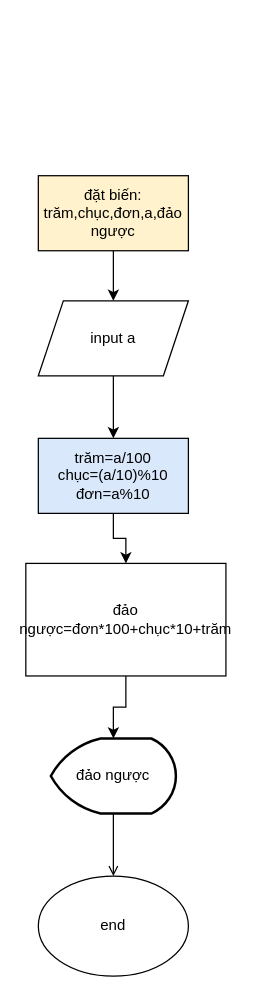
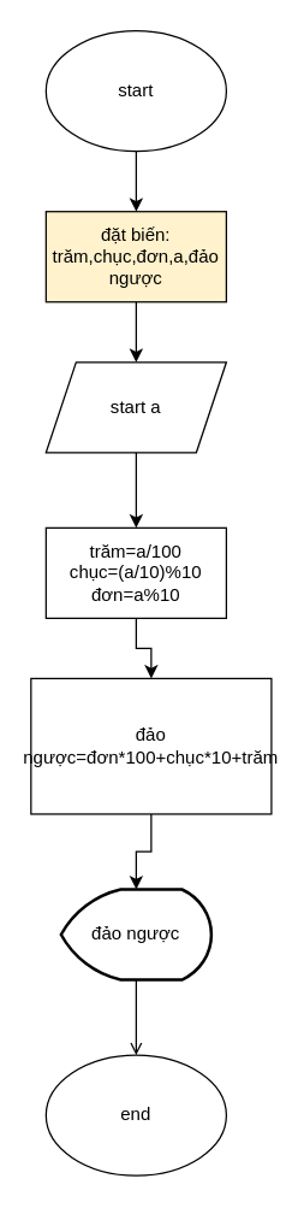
  <mxCell id="0" />
  <mxCell id="1" parent="0" />
+ <mxCell id="2" value="" style="edgeStyle=orthogonalEdgeStyle;rounded=0;orthogonalLoop=1;jettySize=auto;html=1;" edge="1" parent="1" source="3" target="8"><mxGeometry relative="1" as="geometry" /></mxCell>
+ <mxCell id="3" value="start" style="ellipse;whiteSpace=wrap;html=1;" vertex="1" parent="1"><mxGeometry x="30" y="20" width="120" height="80" as="geometry" /></mxCell>
  <mxCell id="4" value="end" style="ellipse;whiteSpace=wrap;html=1;" vertex="1" parent="1"><mxGeometry x="30" y="700" width="120" height="80" as="geometry" /></mxCell>
  <mxCell id="5" value="" style="edgeStyle=orthogonalEdgeStyle;rounded=0;orthogonalLoop=1;jettySize=auto;html=1;" edge="1" parent="1" source="6" target="10"><mxGeometry relative="1" as="geometry" /></mxCell>
- <mxCell id="6" value="input a" style="shape=parallelogram;perimeter=parallelogramPerimeter;whiteSpace=wrap;html=1;fixedSize=1;" vertex="1" parent="1"><mxGeometry x="30" y="240" width="120" height="60" as="geometry" /></mxCell>
+ <mxCell id="6" value="start a" style="shape=parallelogram;perimeter=parallelogramPerimeter;whiteSpace=wrap;html=1;fixedSize=1;" vertex="1" parent="1"><mxGeometry x="30" y="240" width="120" height="60" as="geometry" /></mxCell>
  <mxCell id="7" value="" style="edgeStyle=orthogonalEdgeStyle;rounded=0;orthogonalLoop=1;jettySize=auto;html=1;" edge="1" parent="1" source="8" target="6"><mxGeometry relative="1" as="geometry" /></mxCell>
  <mxCell id="8" value="đặt biến: trăm,chục,đơn,a,đảo ngược" style="rounded=0;whiteSpace=wrap;html=1;fillColor=#fff2cc;" vertex="1" parent="1"><mxGeometry x="30" y="140" width="120" height="60" as="geometry" /></mxCell>
  <mxCell id="9" value="" style="edgeStyle=orthogonalEdgeStyle;rounded=0;orthogonalLoop=1;jettySize=auto;html=1;" edge="1" parent="1" source="10" target="12"><mxGeometry relative="1" as="geometry" /></mxCell>
- <mxCell id="10" value="trăm=a/100&lt;div&gt;chục=(a/10)%10&lt;/div&gt;&lt;div&gt;đơn=a%10&lt;/div&gt;" style="rounded=0;whiteSpace=wrap;html=1;fillColor=#dae8fc;" vertex="1" parent="1"><mxGeometry x="30" y="350" width="120" height="60" as="geometry" /></mxCell>
+ <mxCell id="10" value="trăm=a/100&lt;div&gt;chục=(a/10)%10&lt;/div&gt;&lt;div&gt;đơn=a%10&lt;/div&gt;" style="rounded=0;whiteSpace=wrap;html=1;" vertex="1" parent="1"><mxGeometry x="30" y="350" width="120" height="60" as="geometry" /></mxCell>
  <mxCell id="11" value="" style="edgeStyle=orthogonalEdgeStyle;rounded=0;orthogonalLoop=1;jettySize=auto;html=1;" edge="1" parent="1" source="12" target="14"><mxGeometry relative="1" as="geometry" /></mxCell>
  <mxCell id="12" value="đảo ngược=đơn*100+chục*10+trăm" style="rounded=0;whiteSpace=wrap;html=1;" vertex="1" parent="1"><mxGeometry x="20" y="450" width="160" height="90" as="geometry" /></mxCell>
  <mxCell id="13" value="" style="edgeStyle=orthogonalEdgeStyle;rounded=0;orthogonalLoop=1;jettySize=auto;html=1;endArrow=open;" edge="1" parent="1" source="14" target="4"><mxGeometry relative="1" as="geometry" /></mxCell>
  <mxCell id="14" value="đảo ngược" style="strokeWidth=2;html=1;shape=mxgraph.flowchart.display;whiteSpace=wrap;" vertex="1" parent="1"><mxGeometry x="40" y="590" width="100" height="60" as="geometry" /></mxCell>
